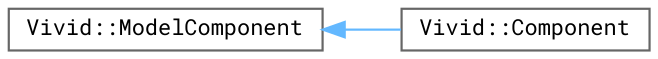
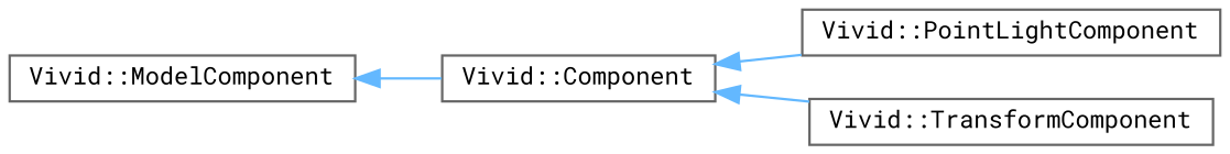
  digraph {
    fontname="Roboto Mono"
    rankdir=LR
    node [color=grey40 fillcolor=white fontname="Roboto Mono" fontsize=10 shape=box style=filled]
    edge [color=steelblue1 dir=back fontname="Roboto Mono" fontsize=10 labelfontname=Helvetica labelfontsize=10 style=solid]
    n1 [height=0.2 label="Vivid::Component" width=0.4]
+   n2 [height=0.2 label="Vivid::PointLightComponent" width=0.4]
+   n3 [height=0.2 label="Vivid::TransformComponent" width=0.4]
    n4 [height=0.2 label="Vivid::ModelComponent" width=0.4]
+   n1 -> n2
+   n1 -> n3
    n4 -> n1
  }
